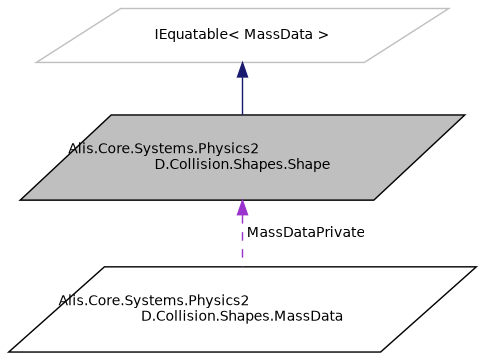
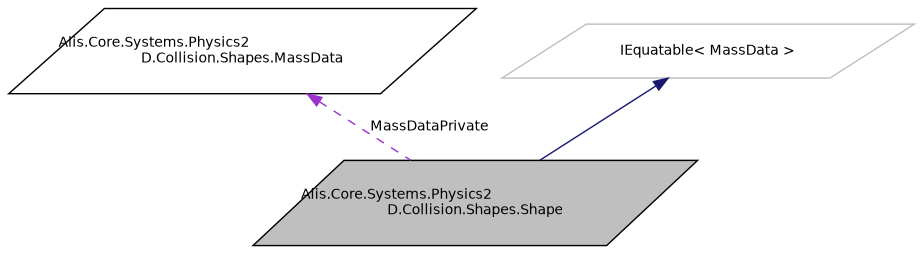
  digraph {
    node [color=black fillcolor=white fontname=Helvetica fontsize=10 shape=parallelogram style=filled]
    edge [dir=back fontname=Helvetica fontsize=10 labelfontname=Helvetica labelfontsize=10]
    n1 [fillcolor=grey75 fontcolor=black height=0.2 label="Alis.Core.Systems.Physics2\lD.Collision.Shapes.Shape" width=0.4]
    n2 [height=0.2 label="Alis.Core.Systems.Physics2\lD.Collision.Shapes.MassData" width=0.4]
    n3 [color=grey75 height=0.2 label="IEquatable\< MassData \>" width=0.4]
-   n1 -> n2 [color=darkorchid3 label=" MassDataPrivate" style=dashed]
+   n2 -> n1 [color=darkorchid3 label=" MassDataPrivate" style=dashed]
    n3 -> n1 [color=midnightblue style=solid]
  }
